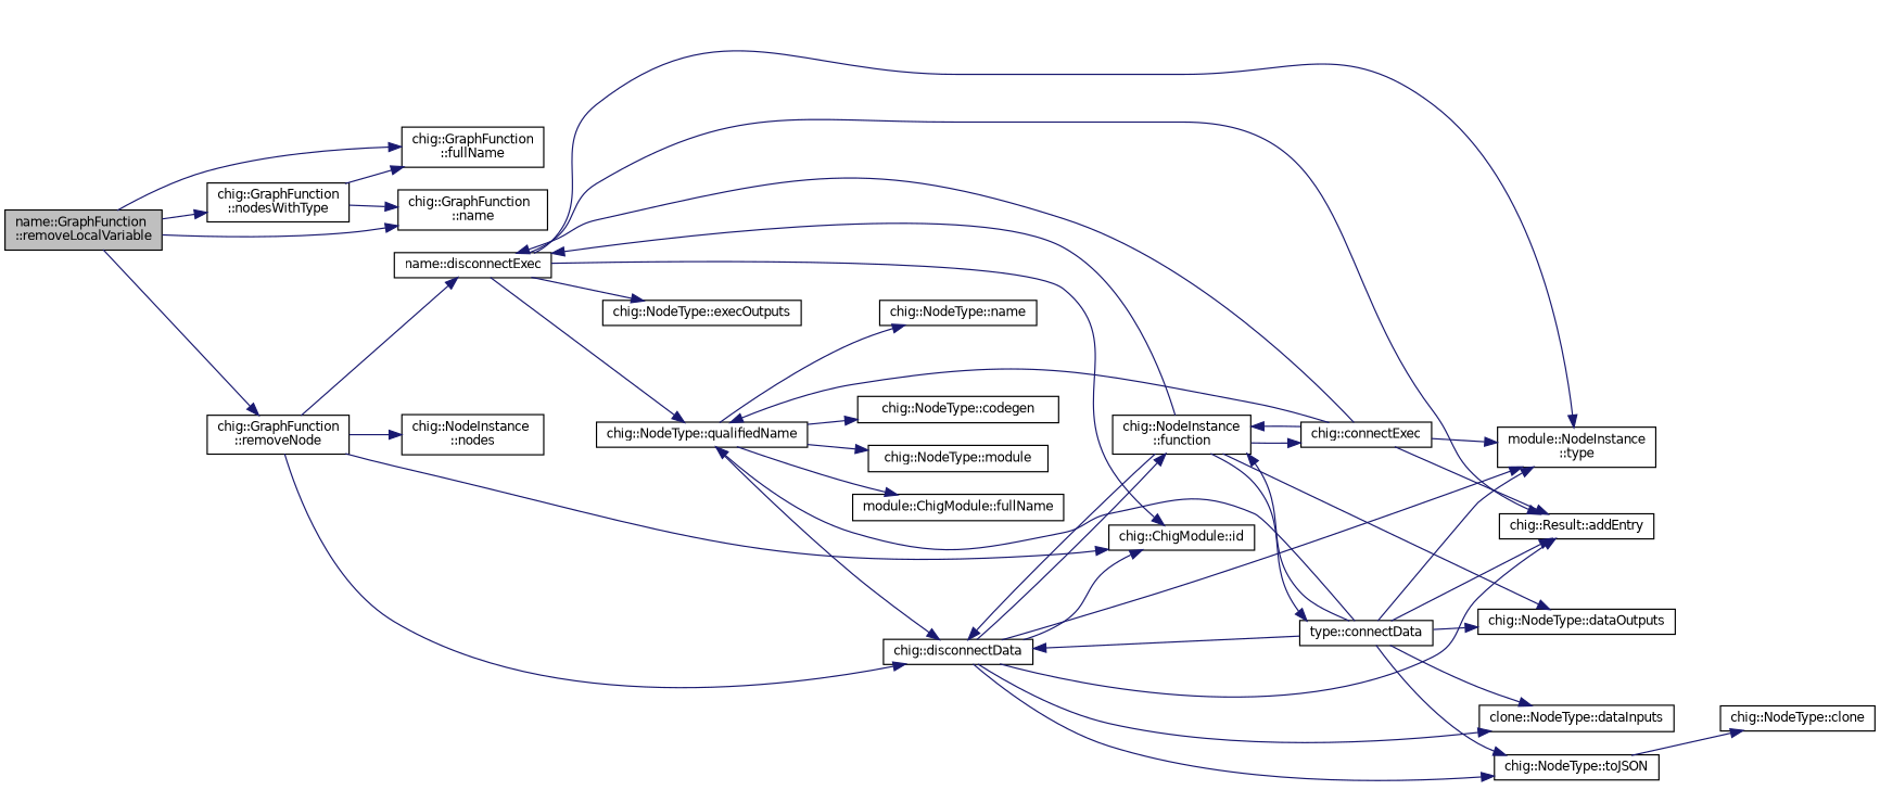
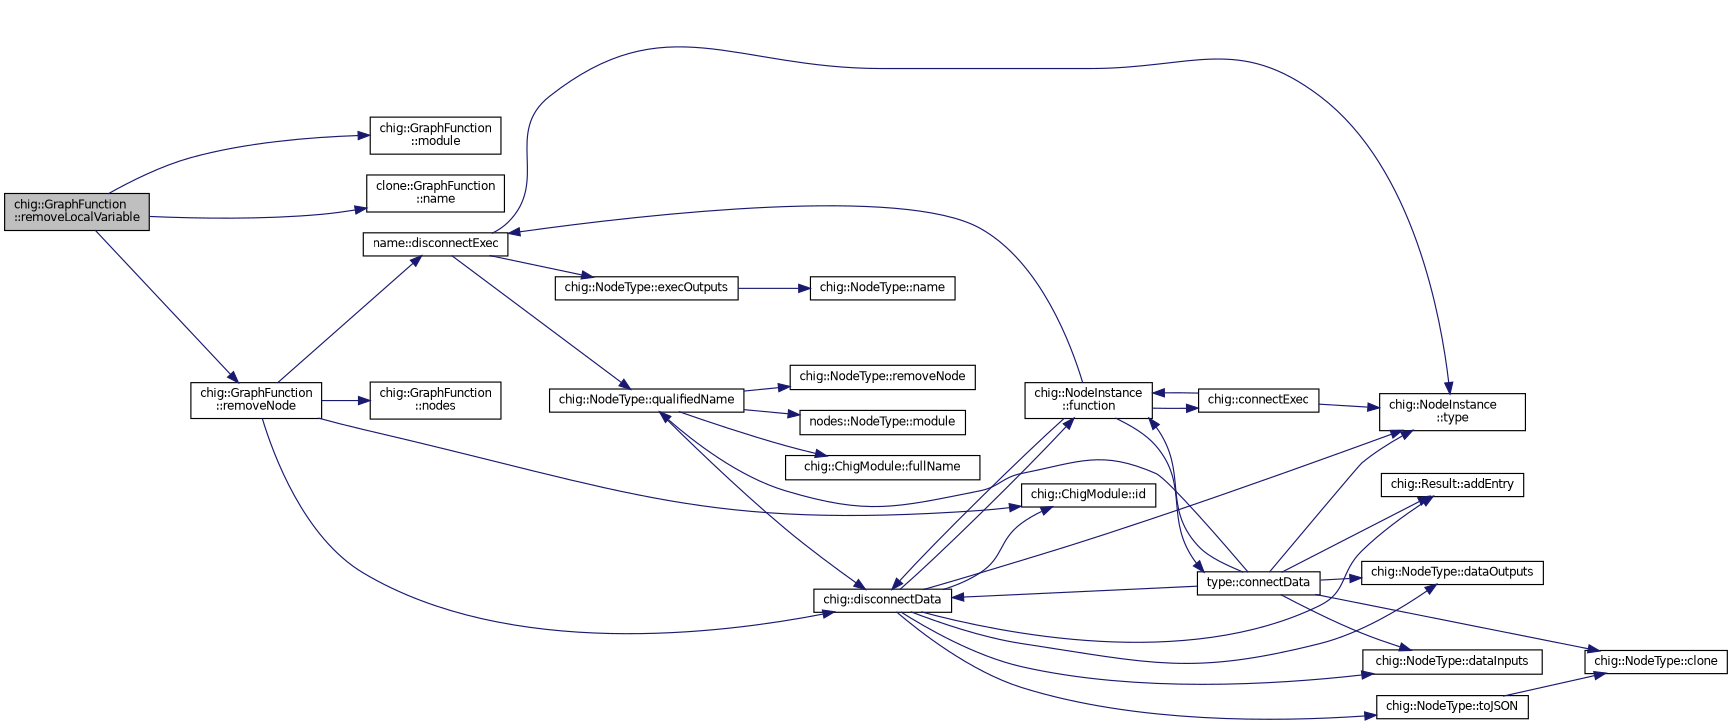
  digraph {
    rankdir=LR
    node [color=black fillcolor=white fontname=Helvetica fontsize=10 shape=record style=filled]
    edge [color=midnightblue fontname=Helvetica fontsize=10 labelfontname=Helvetica labelfontsize=10 style=solid]
-   n1 [fillcolor=grey75 fontcolor=black height=0.2 label="name::GraphFunction\l::removeLocalVariable" width=0.4]
-   n2 [height=0.2 label="chig::GraphFunction\l::fullName" width=0.4]
-   n3 [height=0.2 label="chig::GraphFunction\l::name" width=0.4]
-   n4 [height=0.2 label="chig::GraphFunction\l::nodesWithType" width=0.4]
+   n1 [fillcolor=grey75 fontcolor=black height=0.2 label="chig::GraphFunction\l::removeLocalVariable" width=0.4]
+   n2 [height=0.2 label="chig::GraphFunction\l::module" width=0.4]
+   n3 [height=0.2 label="clone::GraphFunction\l::name" width=0.4]
    n5 [height=0.2 label="chig::GraphFunction\l::removeNode" width=0.4]
    n6 [height=0.2 label="name::disconnectExec" width=0.4]
    n7 [height=0.2 label="chig::ChigModule::id" width=0.4]
    n8 [height=0.2 label="chig::disconnectData" width=0.4]
-   n9 [height=0.2 label="chig::NodeInstance\l::nodes" width=0.4]
+   n9 [height=0.2 label="chig::GraphFunction\l::nodes" width=0.4]
    n10 [height=0.2 label="chig::Result::addEntry" width=0.4]
    n11 [height=0.2 label="chig::NodeType::execOutputs" width=0.4]
    n12 [height=0.2 label="chig::NodeType::qualifiedName" width=0.4]
-   n13 [height=0.2 label="module::NodeInstance\l::type" width=0.4]
-   n14 [height=0.2 label="clone::NodeType::dataInputs" width=0.4]
+   n13 [height=0.2 label="chig::NodeInstance\l::type" width=0.4]
+   n14 [height=0.2 label="chig::NodeType::dataInputs" width=0.4]
    n15 [height=0.2 label="chig::NodeType::dataOutputs" width=0.4]
    n16 [height=0.2 label="chig::NodeInstance\l::function" width=0.4]
    n17 [height=0.2 label="chig::NodeType::toJSON" width=0.4]
-   n18 [height=0.2 label="chig::NodeType::module" width=0.4]
-   n19 [height=0.2 label="module::ChigModule::fullName" width=0.4]
+   n18 [height=0.2 label="nodes::NodeType::module" width=0.4]
+   n19 [height=0.2 label="chig::ChigModule::fullName" width=0.4]
    n20 [height=0.2 label="chig::NodeType::name" width=0.4]
-   n21 [height=0.2 label="chig::NodeType::codegen" width=0.4]
+   n21 [height=0.2 label="chig::NodeType::removeNode" width=0.4]
    n22 [height=0.2 label="type::connectData" width=0.4]
    n23 [height=0.2 label="chig::connectExec" width=0.4]
    n24 [height=0.2 label="chig::NodeType::clone" width=0.4]
    n1 -> n2
    n1 -> n3
-   n1 -> n4
    n1 -> n5
-   n4 -> n2
-   n4 -> n3
    n5 -> n6
    n5 -> n7
    n5 -> n8
    n5 -> n9
-   n6 -> n7
-   n6 -> n10
    n6 -> n11
    n6 -> n12
    n6 -> n13
    n8 -> n7
    n8 -> n10
    n8 -> n13
    n8 -> n14
-   n16 -> n15
+   n8 -> n15
    n8 -> n16
    n8 -> n17
    n12 -> n8
    n12 -> n18
    n12 -> n19
-   n12 -> n20
+   n11 -> n20
    n12 -> n21
    n16 -> n6
    n16 -> n8
    n16 -> n22
    n16 -> n23
    n17 -> n24
    n22 -> n8
    n22 -> n10
    n22 -> n12
    n22 -> n13
    n22 -> n14
    n22 -> n15
    n22 -> n16
-   n22 -> n17
-   n23 -> n6
-   n23 -> n10
-   n23 -> n12
+   n22 -> n24
    n23 -> n13
    n23 -> n16
  }
